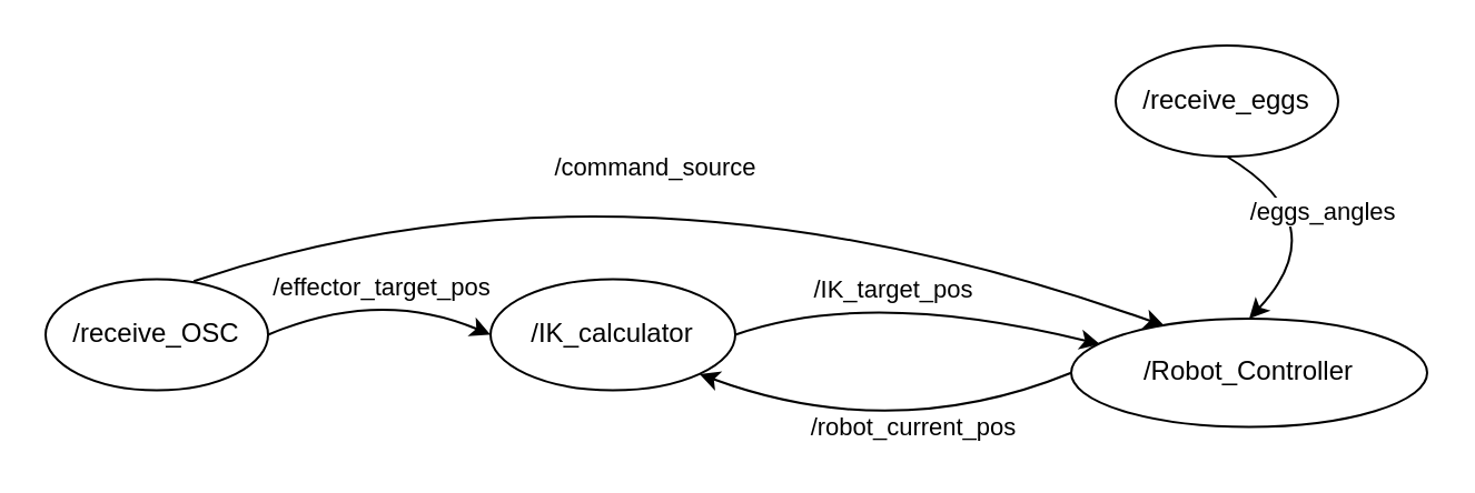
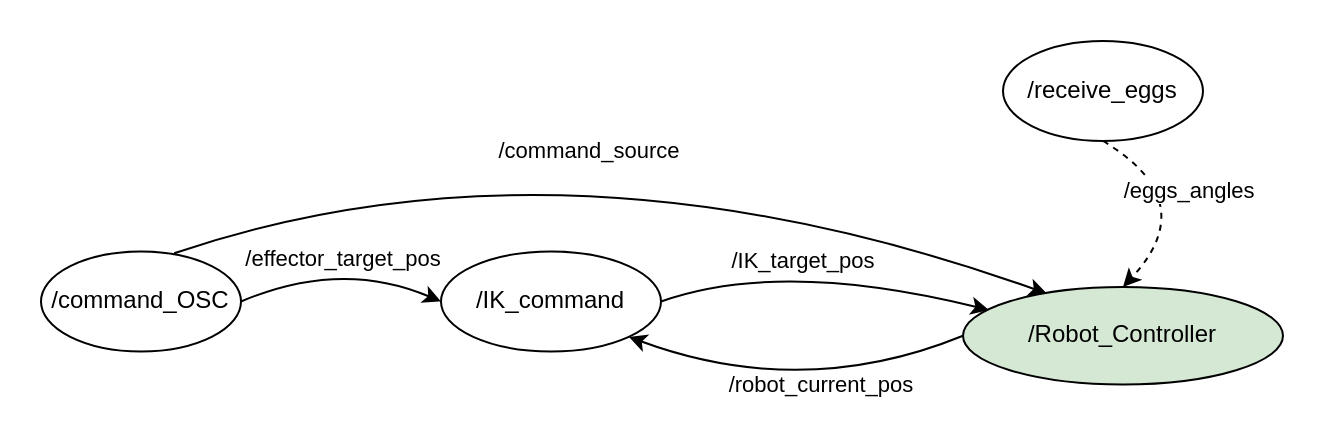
  <mxCell id="0" />
  <mxCell id="1" parent="0" />
  <mxCell id="2" value="/receive_eggs" style="ellipse;whiteSpace=wrap;html=1;" parent="1" vertex="1"><mxGeometry x="501" y="20" width="100" height="50" as="geometry" /></mxCell>
- <mxCell id="3" value="/receive_OSC" style="ellipse;whiteSpace=wrap;html=1;" parent="1" vertex="1"><mxGeometry x="20" y="125.25" width="100" height="50" as="geometry" /></mxCell>
- <mxCell id="4" value="/IK_calculator" style="ellipse;whiteSpace=wrap;html=1;" parent="1" vertex="1"><mxGeometry x="220" y="125.25" width="110" height="50" as="geometry" /></mxCell>
- <mxCell id="5" value="/Robot_Controller" style="ellipse;whiteSpace=wrap;html=1;" parent="1" vertex="1"><mxGeometry x="481" y="143" width="160" height="48.75" as="geometry" /></mxCell>
+ <mxCell id="3" value="/command_OSC" style="ellipse;whiteSpace=wrap;html=1;" parent="1" vertex="1"><mxGeometry x="20" y="125.25" width="100" height="50" as="geometry" /></mxCell>
+ <mxCell id="4" value="/IK_command" style="ellipse;whiteSpace=wrap;html=1;" parent="1" vertex="1"><mxGeometry x="220" y="125.25" width="110" height="50" as="geometry" /></mxCell>
+ <mxCell id="5" value="/Robot_Controller" style="ellipse;whiteSpace=wrap;html=1;fillColor=#d5e8d4;" parent="1" vertex="1"><mxGeometry x="481" y="143" width="160" height="48.75" as="geometry" /></mxCell>
  <mxCell id="6" value="" style="curved=1;endArrow=classic;html=1;rounded=0;exitX=1;exitY=0.5;exitDx=0;exitDy=0;entryX=0;entryY=0.5;entryDx=0;entryDy=0;" parent="1" source="3" target="4" edge="1"><mxGeometry width="50" height="50" relative="1" as="geometry"><mxPoint x="430" y="159" as="sourcePoint" /><mxPoint x="480" y="109" as="targetPoint" /><Array as="points"><mxPoint x="170" y="129" /></Array></mxGeometry></mxCell>
  <mxCell id="7" value="/effector_target_pos" style="edgeLabel;html=1;align=center;verticalAlign=middle;resizable=0;points=[];" parent="6" vertex="1" connectable="0"><mxGeometry x="-0.066" y="-8" relative="1" as="geometry"><mxPoint y="-9" as="offset" /></mxGeometry></mxCell>
  <mxCell id="8" value="" style="curved=1;endArrow=classic;html=1;rounded=0;exitX=1;exitY=0.5;exitDx=0;exitDy=0;entryX=0.081;entryY=0.237;entryDx=0;entryDy=0;entryPerimeter=0;" parent="1" source="4" target="5" edge="1"><mxGeometry width="50" height="50" relative="1" as="geometry"><mxPoint x="340" y="140.25" as="sourcePoint" /><mxPoint x="450" y="147.75" as="targetPoint" /><Array as="points"><mxPoint x="390" y="129" /></Array></mxGeometry></mxCell>
  <mxCell id="9" value="/IK_target_pos" style="edgeLabel;html=1;align=center;verticalAlign=middle;resizable=0;points=[];" parent="8" vertex="1" connectable="0"><mxGeometry x="-0.107" y="-7" relative="1" as="geometry"><mxPoint y="-9" as="offset" /></mxGeometry></mxCell>
- <mxCell id="10" value="" style="curved=1;endArrow=classic;html=1;rounded=0;exitX=0.5;exitY=1;exitDx=0;exitDy=0;entryX=0.5;entryY=0;entryDx=0;entryDy=0;" parent="1" source="2" target="5" edge="1"><mxGeometry width="50" height="50" relative="1" as="geometry"><mxPoint x="390" y="100.18" as="sourcePoint" /><mxPoint x="490" y="100.18" as="targetPoint" /><Array as="points"><mxPoint x="601" y="100" /></Array></mxGeometry></mxCell>
+ <mxCell id="10" value="" style="curved=1;endArrow=classic;html=1;rounded=0;exitX=0.5;exitY=1;exitDx=0;exitDy=0;entryX=0.5;entryY=0;entryDx=0;entryDy=0;dashed=1;" parent="1" source="2" target="5" edge="1"><mxGeometry width="50" height="50" relative="1" as="geometry"><mxPoint x="390" y="100.18" as="sourcePoint" /><mxPoint x="490" y="100.18" as="targetPoint" /><Array as="points"><mxPoint x="601" y="100" /></Array></mxGeometry></mxCell>
  <mxCell id="11" value="/eggs_angles&lt;span style=&quot;white-space: pre;&quot;&gt;&#09;&lt;/span&gt;" style="edgeLabel;html=1;align=center;verticalAlign=middle;resizable=0;points=[];" parent="10" vertex="1" connectable="0"><mxGeometry x="-0.023" y="-4" relative="1" as="geometry"><mxPoint y="-8" as="offset" /></mxGeometry></mxCell>
  <mxCell id="12" value="" style="curved=1;endArrow=classic;html=1;rounded=0;exitX=0.666;exitY=0.018;exitDx=0;exitDy=0;exitPerimeter=0;entryX=0.262;entryY=0.067;entryDx=0;entryDy=0;entryPerimeter=0;" parent="1" source="3" target="5" edge="1"><mxGeometry width="50" height="50" relative="1" as="geometry"><mxPoint x="225" y="100.18" as="sourcePoint" /><mxPoint x="483.66" y="124.44" as="targetPoint" /><Array as="points"><mxPoint x="281" y="60" /></Array></mxGeometry></mxCell>
  <mxCell id="13" value="/command_source" style="edgeLabel;html=1;align=center;verticalAlign=middle;resizable=0;points=[];" parent="12" vertex="1" connectable="0"><mxGeometry x="-0.135" y="-32" relative="1" as="geometry"><mxPoint x="7" y="-18" as="offset" /></mxGeometry></mxCell>
  <mxCell id="14" value="" style="curved=1;endArrow=classic;html=1;rounded=0;exitX=0;exitY=0.5;exitDx=0;exitDy=0;entryX=1;entryY=1;entryDx=0;entryDy=0;" parent="1" source="5" target="4" edge="1"><mxGeometry width="50" height="50" relative="1" as="geometry"><mxPoint x="180" y="210.25" as="sourcePoint" /><mxPoint x="280" y="210.25" as="targetPoint" /><Array as="points"><mxPoint x="401" y="200" /></Array></mxGeometry></mxCell>
  <mxCell id="15" value="/robot_current_pos" style="edgeLabel;html=1;align=center;verticalAlign=middle;resizable=0;points=[];" parent="14" vertex="1" connectable="0"><mxGeometry x="-0.086" y="-17" relative="1" as="geometry"><mxPoint x="11" y="9" as="offset" /></mxGeometry></mxCell>
